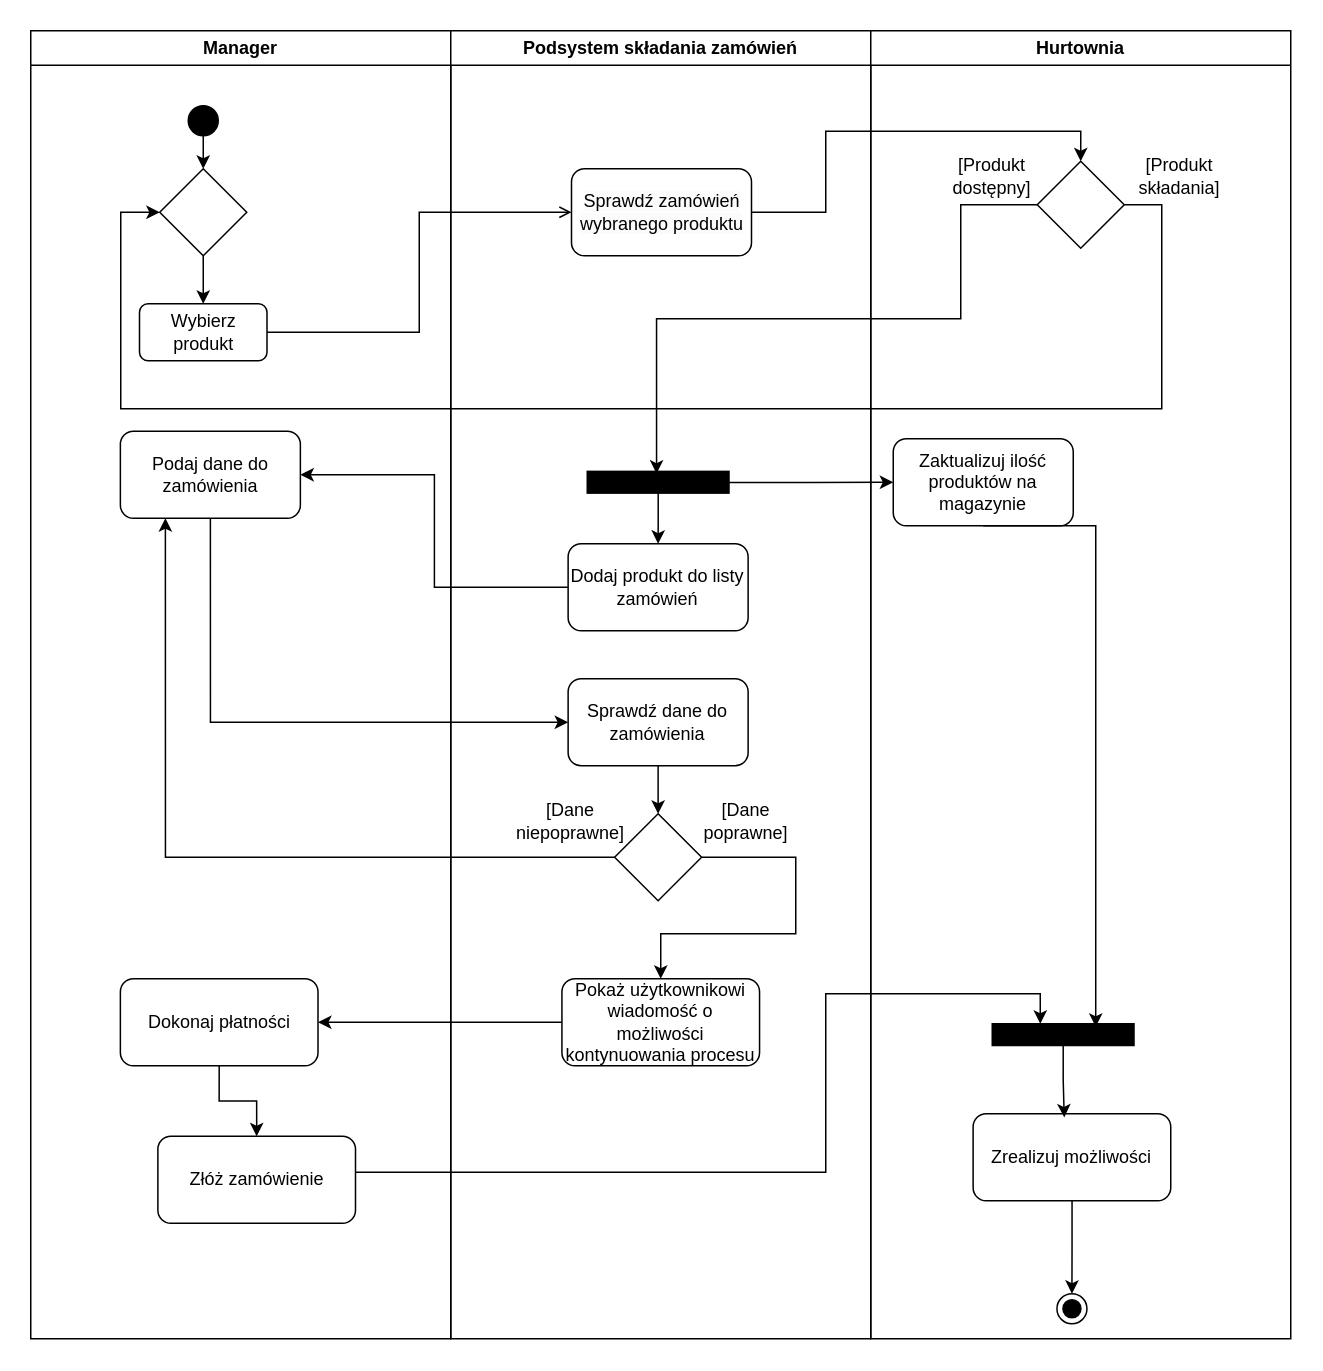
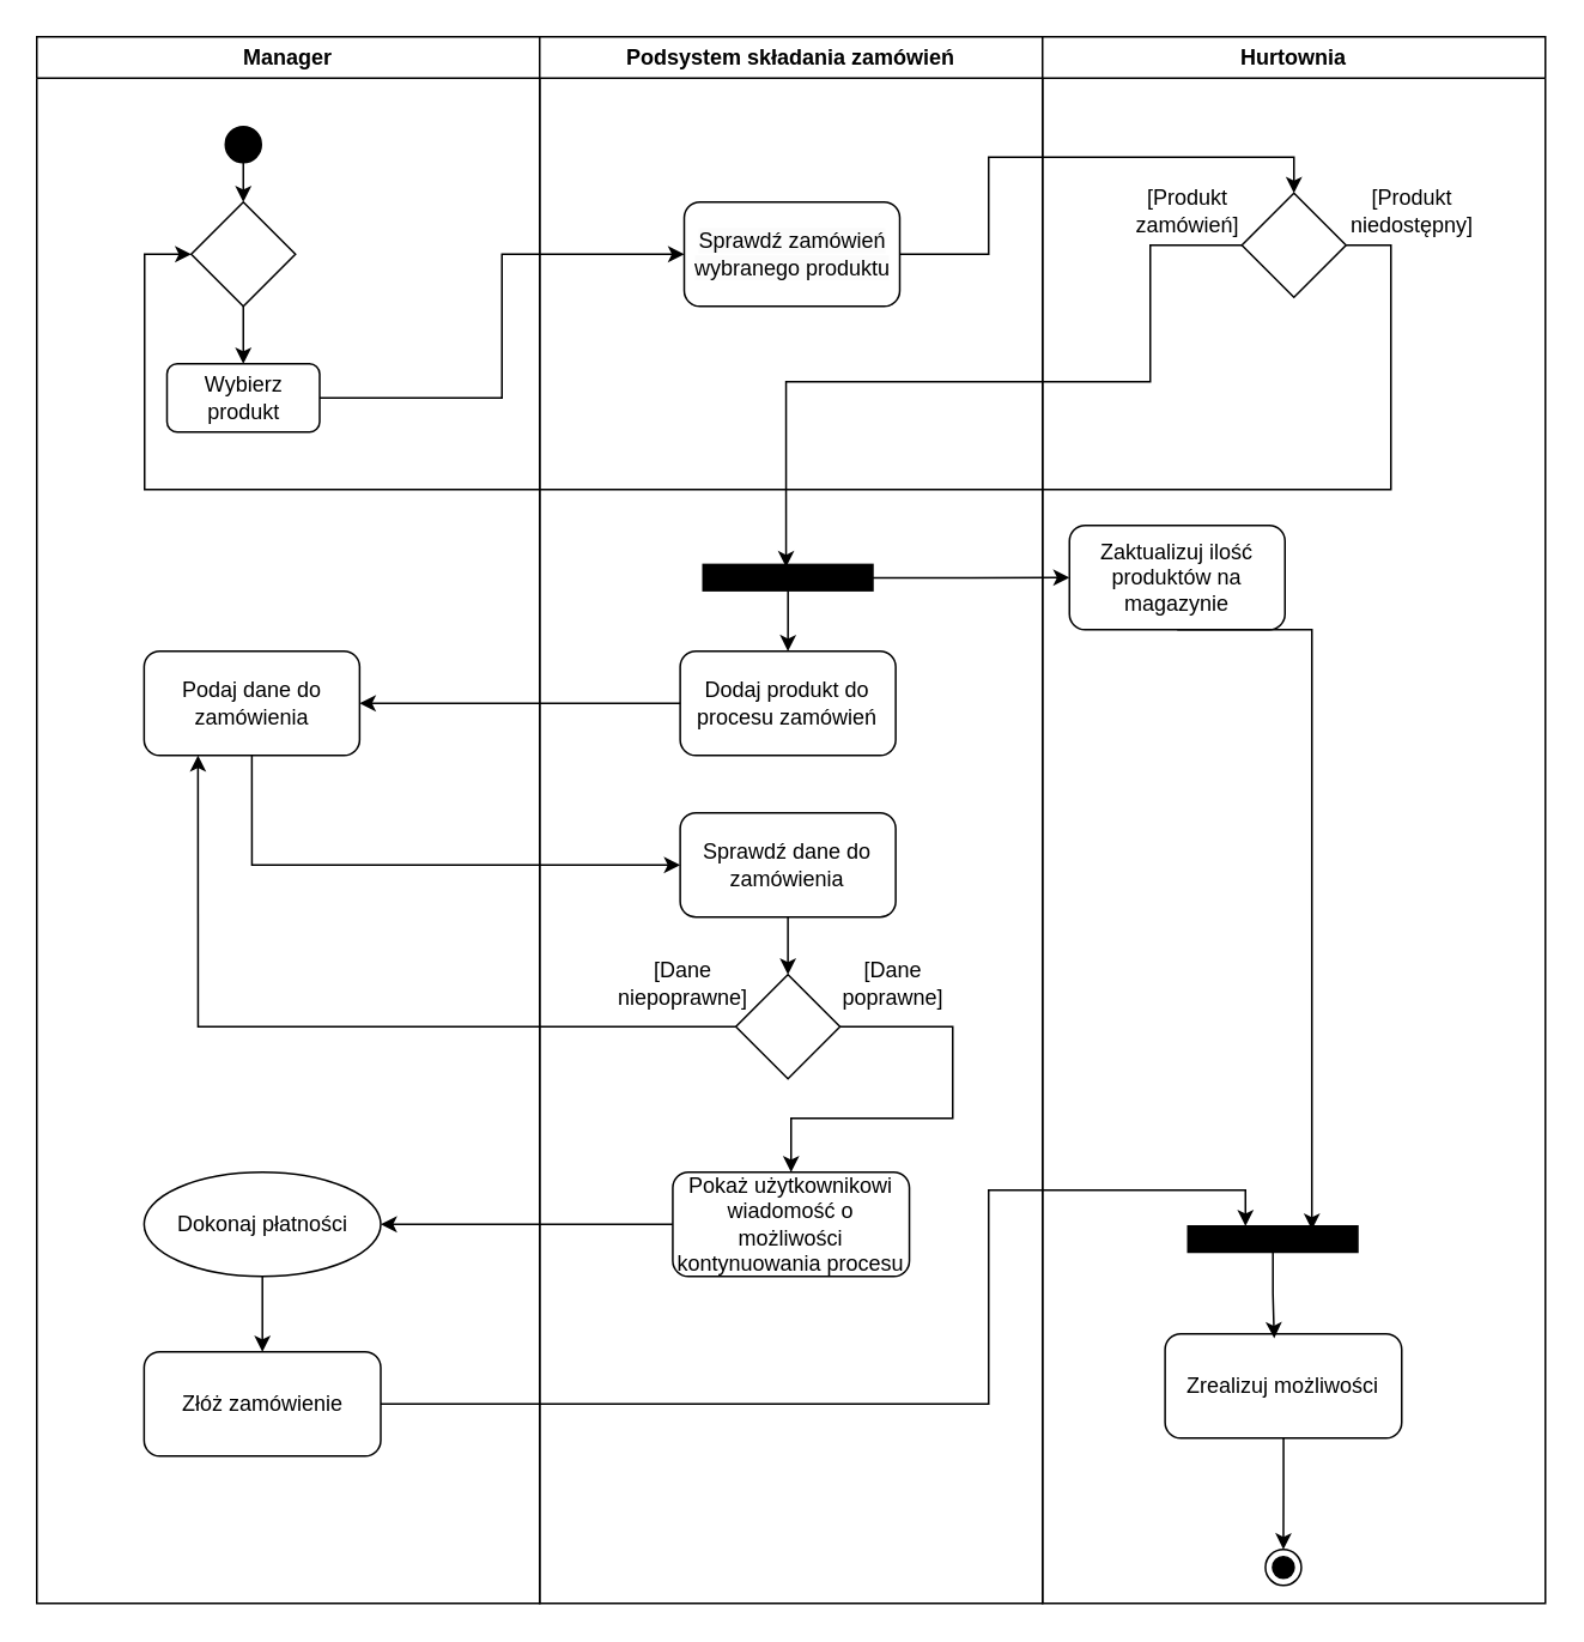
  <mxCell id="0" />
  <mxCell id="1" parent="0" />
  <mxCell id="2" value="Manager" style="swimlane;whiteSpace=wrap;startSize=23;" parent="1" vertex="1"><mxGeometry x="20" y="20" width="280" height="872" as="geometry" /></mxCell>
  <mxCell id="3" style="edgeStyle=orthogonalEdgeStyle;rounded=0;orthogonalLoop=1;jettySize=auto;html=1;exitX=0.5;exitY=1;exitDx=0;exitDy=0;entryX=0.5;entryY=0;entryDx=0;entryDy=0;" parent="2" target="5" edge="1"><mxGeometry relative="1" as="geometry"><mxPoint x="115" y="70.0" as="sourcePoint" /></mxGeometry></mxCell>
  <mxCell id="4" style="edgeStyle=orthogonalEdgeStyle;rounded=0;orthogonalLoop=1;jettySize=auto;html=1;exitX=0.5;exitY=1;exitDx=0;exitDy=0;entryX=0.5;entryY=0;entryDx=0;entryDy=0;" parent="2" source="5" target="6" edge="1"><mxGeometry relative="1" as="geometry"><mxPoint x="115.5" y="172" as="targetPoint" /></mxGeometry></mxCell>
  <mxCell id="5" value="" style="rhombus;whiteSpace=wrap;html=1;" parent="2" vertex="1"><mxGeometry x="86" y="92" width="58" height="58" as="geometry" /></mxCell>
  <mxCell id="6" value="Wybierz produkt" style="rounded=1;whiteSpace=wrap;html=1;" parent="2" vertex="1"><mxGeometry x="72.5" y="182" width="85" height="38" as="geometry" /></mxCell>
  <mxCell id="7" value="" style="ellipse;fillColor=strokeColor;html=1;" parent="2" vertex="1"><mxGeometry x="105" y="50" width="20" height="20" as="geometry" /></mxCell>
- <mxCell id="8" value="Podaj dane do zamówienia" style="rounded=1;whiteSpace=wrap;html=1;" parent="2" vertex="1"><mxGeometry x="59.75" y="267" width="120" height="58" as="geometry" /></mxCell>
- <mxCell id="9" value="Złóż zamówienie" style="rounded=1;whiteSpace=wrap;html=1;" parent="2" vertex="1"><mxGeometry x="84.75" y="737" width="131.75" height="58" as="geometry" /></mxCell>
+ <mxCell id="8" value="Podaj dane do zamówienia" style="rounded=1;whiteSpace=wrap;html=1;" parent="2" vertex="1"><mxGeometry x="59.75" y="342" width="120" height="58" as="geometry" /></mxCell>
+ <mxCell id="9" value="Złóż zamówienie" style="rounded=1;whiteSpace=wrap;html=1;" parent="2" vertex="1"><mxGeometry x="59.75" y="732" width="131.75" height="58" as="geometry" /></mxCell>
  <mxCell id="10" style="edgeStyle=orthogonalEdgeStyle;rounded=0;orthogonalLoop=1;jettySize=auto;html=1;exitX=0.5;exitY=1;exitDx=0;exitDy=0;entryX=0.5;entryY=0;entryDx=0;entryDy=0;" parent="2" source="11" target="9" edge="1"><mxGeometry relative="1" as="geometry" /></mxCell>
- <mxCell id="11" value="Dokonaj płatności" style="rounded=1;whiteSpace=wrap;html=1;" parent="2" vertex="1"><mxGeometry x="59.75" y="632" width="131.75" height="58" as="geometry" /></mxCell>
+ <mxCell id="11" value="Dokonaj płatności" style="ellipse;whiteSpace=wrap;html=1;" parent="2" vertex="1"><mxGeometry x="59.75" y="632" width="131.75" height="58" as="geometry" /></mxCell>
  <mxCell id="12" value="Podsystem składania zamówień" style="swimlane;whiteSpace=wrap;startSize=23;" parent="1" vertex="1"><mxGeometry x="300" y="20" width="280" height="872" as="geometry" /></mxCell>
  <mxCell id="13" value="&lt;br&gt;&lt;span style=&quot;color: rgb(0, 0, 0); font-family: Helvetica; font-size: 12px; font-style: normal; font-variant-ligatures: normal; font-variant-caps: normal; font-weight: 400; letter-spacing: normal; orphans: 2; text-align: center; text-indent: 0px; text-transform: none; widows: 2; word-spacing: 0px; -webkit-text-stroke-width: 0px; white-space: normal; background-color: rgb(251, 251, 251); text-decoration-thickness: initial; text-decoration-style: initial; text-decoration-color: initial; float: none; display: inline !important;&quot;&gt;Sprawdź zamówień wybranego produktu&lt;/span&gt;&lt;div&gt;&lt;br/&gt;&lt;/div&gt;" style="rounded=1;whiteSpace=wrap;html=1;" parent="12" vertex="1"><mxGeometry x="80.5" y="92" width="120" height="58" as="geometry" /></mxCell>
- <mxCell id="14" value="Dodaj produkt do listy zamówień" style="rounded=1;whiteSpace=wrap;html=1;" parent="12" vertex="1"><mxGeometry x="78.25" y="342" width="120" height="58" as="geometry" /></mxCell>
+ <mxCell id="14" value="Dodaj produkt do procesu zamówień" style="rounded=1;whiteSpace=wrap;html=1;" parent="12" vertex="1"><mxGeometry x="78.25" y="342" width="120" height="58" as="geometry" /></mxCell>
  <mxCell id="15" style="edgeStyle=orthogonalEdgeStyle;rounded=0;orthogonalLoop=1;jettySize=auto;html=1;entryX=0.5;entryY=0;entryDx=0;entryDy=0;" parent="12" source="16" target="14" edge="1"><mxGeometry relative="1" as="geometry" /></mxCell>
  <mxCell id="16" value="" style="html=1;points=[];perimeter=orthogonalPerimeter;fillColor=strokeColor;direction=south;" parent="12" vertex="1"><mxGeometry x="91" y="293.75" width="94.5" height="14.5" as="geometry" /></mxCell>
  <mxCell id="17" style="edgeStyle=orthogonalEdgeStyle;rounded=0;orthogonalLoop=1;jettySize=auto;html=1;exitX=0.5;exitY=1;exitDx=0;exitDy=0;entryX=0.5;entryY=0;entryDx=0;entryDy=0;" parent="12" source="18" target="20" edge="1"><mxGeometry relative="1" as="geometry" /></mxCell>
  <mxCell id="18" value="Sprawdź dane do zamówienia" style="rounded=1;whiteSpace=wrap;html=1;" parent="12" vertex="1"><mxGeometry x="78.25" y="432" width="120" height="58" as="geometry" /></mxCell>
  <mxCell id="19" style="edgeStyle=orthogonalEdgeStyle;rounded=0;orthogonalLoop=1;jettySize=auto;html=1;exitX=1;exitY=0.5;exitDx=0;exitDy=0;entryX=0.5;entryY=0;entryDx=0;entryDy=0;" parent="12" source="20" target="23" edge="1"><mxGeometry relative="1" as="geometry"><Array as="points"><mxPoint x="230" y="551" /><mxPoint x="230" y="602" /><mxPoint x="140" y="602" /></Array></mxGeometry></mxCell>
  <mxCell id="20" value="" style="rhombus;whiteSpace=wrap;html=1;" parent="12" vertex="1"><mxGeometry x="109.25" y="522" width="58" height="58" as="geometry" /></mxCell>
  <mxCell id="21" value="[Dane niepoprawne&lt;span style=&quot;color: rgba(0, 0, 0, 0); font-family: monospace; font-size: 0px; text-align: start; text-wrap: nowrap;&quot;&gt;%3CmxGraphModel%3E%3Croot%3E%3CmxCell%20id%3D%220%22%2F%3E%3CmxCell%20id%3D%221%22%20parent%3D%220%22%2F%3E%3CmxCell%20id%3D%222%22%20value%3D%22%5BProdukt%20niedost%C4%99pny%5D%22%20style%3D%22text%3Bhtml%3D1%3Balign%3Dcenter%3BverticalAlign%3Dmiddle%3BwhiteSpace%3Dwrap%3Brounded%3D0%3B%22%20vertex%3D%221%22%20parent%3D%221%22%3E%3CmxGeometry%20x%3D%22895.5%22%20y%3D%22210%22%20width%3D%2260%22%20height%3D%2230%22%20as%3D%22geometry%22%2F%3E%3C%2FmxCell%3E%3C%2Froot%3E%3C%2FmxGraphModel%3E&lt;/span&gt;]" style="text;html=1;align=center;verticalAlign=middle;whiteSpace=wrap;rounded=0;" parent="12" vertex="1"><mxGeometry x="50" y="512" width="60" height="30" as="geometry" /></mxCell>
  <mxCell id="22" value="[Dane poprawne&lt;span style=&quot;color: rgba(0, 0, 0, 0); font-family: monospace; font-size: 0px; text-align: start; text-wrap: nowrap;&quot;&gt;%3CmxGraphModel%3E%3Croot%3E%3CmxCell%20id%3D%220%22%2F%3E%3CmxCell%20id%3D%221%22%20parent%3D%220%22%2F%3E%3CmxCell%20id%3D%222%22%20value%3D%22%5BProdukt%20niedost%C4%99pny%5D%22%20style%3D%22text%3Bhtml%3D1%3Balign%3Dcenter%3BverticalAlign%3Dmiddle%3BwhiteSpace%3Dwrap%3Brounded%3D0%3B%22%20vertex%3D%221%22%20parent%3D%221%22%3E%3CmxGeometry%20x%3D%22895.5%22%20y%3D%22210%22%20width%3D%2260%22%20height%3D%2230%22%20as%3D%22geometry%22%2F%3E%3C%2FmxCell%3E%3C%2Froot%3E%3C%2FmxGraphModel%3E&lt;/span&gt;]" style="text;html=1;align=center;verticalAlign=middle;whiteSpace=wrap;rounded=0;" parent="12" vertex="1"><mxGeometry x="167.25" y="512" width="60" height="30" as="geometry" /></mxCell>
  <mxCell id="23" value="Pokaż użytkownikowi wiadomość o możliwości kontynuowania procesu" style="rounded=1;whiteSpace=wrap;html=1;" parent="12" vertex="1"><mxGeometry x="74.12" y="632" width="131.75" height="58" as="geometry" /></mxCell>
  <mxCell id="24" value="Hurtownia" style="swimlane;whiteSpace=wrap" parent="1" vertex="1"><mxGeometry x="580" y="20" width="280" height="872" as="geometry" /></mxCell>
  <mxCell id="25" value="" style="rhombus;whiteSpace=wrap;html=1;" parent="24" vertex="1"><mxGeometry x="111" y="87" width="58" height="58" as="geometry" /></mxCell>
- <mxCell id="26" value="[Produkt składania]" style="text;html=1;align=center;verticalAlign=middle;whiteSpace=wrap;rounded=0;" parent="24" vertex="1"><mxGeometry x="175.5" y="82" width="60" height="30" as="geometry" /></mxCell>
- <mxCell id="27" value="[Produkt dostępny]" style="text;html=1;align=center;verticalAlign=middle;whiteSpace=wrap;rounded=0;" parent="24" vertex="1"><mxGeometry x="51" y="82" width="60" height="30" as="geometry" /></mxCell>
+ <mxCell id="26" value="[Produkt niedostępny]" style="text;html=1;align=center;verticalAlign=middle;whiteSpace=wrap;rounded=0;" parent="24" vertex="1"><mxGeometry x="175.5" y="82" width="60" height="30" as="geometry" /></mxCell>
+ <mxCell id="27" value="[Produkt zamówień]" style="text;html=1;align=center;verticalAlign=middle;whiteSpace=wrap;rounded=0;" parent="24" vertex="1"><mxGeometry x="51" y="82" width="60" height="30" as="geometry" /></mxCell>
  <mxCell id="28" value="Zaktualizuj ilość produktów na magazynie" style="rounded=1;whiteSpace=wrap;html=1;" parent="24" vertex="1"><mxGeometry x="15" y="272" width="120" height="58" as="geometry" /></mxCell>
  <mxCell id="29" value="" style="html=1;points=[];perimeter=orthogonalPerimeter;fillColor=strokeColor;direction=south;" parent="24" vertex="1"><mxGeometry x="81" y="662" width="94.5" height="14.5" as="geometry" /></mxCell>
  <mxCell id="30" style="edgeStyle=orthogonalEdgeStyle;rounded=0;orthogonalLoop=1;jettySize=auto;html=1;" parent="24" source="31" edge="1"><mxGeometry relative="1" as="geometry"><mxPoint x="134.13" y="842" as="targetPoint" /></mxGeometry></mxCell>
  <mxCell id="31" value="Zrealizuj możliwości" style="rounded=1;whiteSpace=wrap;html=1;" parent="24" vertex="1"><mxGeometry x="68.25" y="722" width="131.75" height="58" as="geometry" /></mxCell>
  <mxCell id="32" style="edgeStyle=orthogonalEdgeStyle;rounded=0;orthogonalLoop=1;jettySize=auto;html=1;exitX=0.5;exitY=1;exitDx=0;exitDy=0;entryX=0.138;entryY=0.27;entryDx=0;entryDy=0;entryPerimeter=0;" parent="24" source="28" target="29" edge="1"><mxGeometry relative="1" as="geometry"><Array as="points"><mxPoint x="150" y="330" /></Array></mxGeometry></mxCell>
  <mxCell id="33" style="edgeStyle=orthogonalEdgeStyle;rounded=0;orthogonalLoop=1;jettySize=auto;html=1;entryX=0.461;entryY=0.042;entryDx=0;entryDy=0;entryPerimeter=0;" parent="24" source="29" target="31" edge="1"><mxGeometry relative="1" as="geometry" /></mxCell>
  <mxCell id="34" value="" style="ellipse;html=1;shape=endState;fillColor=strokeColor;" parent="24" vertex="1"><mxGeometry x="124.13" y="842" width="20" height="20" as="geometry" /></mxCell>
- <mxCell id="35" style="edgeStyle=orthogonalEdgeStyle;rounded=0;orthogonalLoop=1;jettySize=auto;html=1;exitX=1;exitY=0.5;exitDx=0;exitDy=0;entryX=0;entryY=0.5;entryDx=0;entryDy=0;endArrow=open;" parent="1" source="6" target="13" edge="1"><mxGeometry relative="1" as="geometry"><mxPoint x="187.5" y="226" as="sourcePoint" /><mxPoint x="376.5" y="136" as="targetPoint" /></mxGeometry></mxCell>
+ <mxCell id="35" style="edgeStyle=orthogonalEdgeStyle;rounded=0;orthogonalLoop=1;jettySize=auto;html=1;exitX=1;exitY=0.5;exitDx=0;exitDy=0;entryX=0;entryY=0.5;entryDx=0;entryDy=0;" parent="1" source="6" target="13" edge="1"><mxGeometry relative="1" as="geometry"><mxPoint x="187.5" y="226" as="sourcePoint" /><mxPoint x="376.5" y="136" as="targetPoint" /></mxGeometry></mxCell>
  <mxCell id="36" style="edgeStyle=orthogonalEdgeStyle;rounded=0;orthogonalLoop=1;jettySize=auto;html=1;exitX=1;exitY=0.5;exitDx=0;exitDy=0;entryX=0.5;entryY=0;entryDx=0;entryDy=0;" parent="1" source="13" target="25" edge="1"><mxGeometry relative="1" as="geometry"><mxPoint x="512.5" y="136" as="sourcePoint" /><Array as="points"><mxPoint x="550" y="141" /><mxPoint x="550" y="87" /><mxPoint x="720" y="87" /></Array></mxGeometry></mxCell>
  <mxCell id="37" style="edgeStyle=orthogonalEdgeStyle;rounded=0;orthogonalLoop=1;jettySize=auto;html=1;exitX=1;exitY=0.5;exitDx=0;exitDy=0;entryX=0;entryY=0.5;entryDx=0;entryDy=0;" parent="1" source="25" target="5" edge="1"><mxGeometry relative="1" as="geometry"><Array as="points"><mxPoint x="774" y="136" /><mxPoint x="774" y="272" /><mxPoint x="80" y="272" /><mxPoint x="80" y="141" /></Array></mxGeometry></mxCell>
  <mxCell id="38" style="edgeStyle=orthogonalEdgeStyle;rounded=0;orthogonalLoop=1;jettySize=auto;html=1;exitX=0;exitY=0.5;exitDx=0;exitDy=0;entryX=0.103;entryY=0.511;entryDx=0;entryDy=0;entryPerimeter=0;" parent="1" source="25" target="16" edge="1"><mxGeometry relative="1" as="geometry"><Array as="points"><mxPoint x="640" y="136" /><mxPoint x="640" y="212" /><mxPoint x="437" y="212" /></Array></mxGeometry></mxCell>
  <mxCell id="39" style="edgeStyle=orthogonalEdgeStyle;rounded=0;orthogonalLoop=1;jettySize=auto;html=1;entryX=0;entryY=0.5;entryDx=0;entryDy=0;" parent="1" source="16" target="28" edge="1"><mxGeometry relative="1" as="geometry" /></mxCell>
  <mxCell id="40" style="edgeStyle=orthogonalEdgeStyle;rounded=0;orthogonalLoop=1;jettySize=auto;html=1;exitX=0;exitY=0.5;exitDx=0;exitDy=0;entryX=1;entryY=0.5;entryDx=0;entryDy=0;" parent="1" source="14" target="8" edge="1"><mxGeometry relative="1" as="geometry" /></mxCell>
  <mxCell id="41" style="edgeStyle=orthogonalEdgeStyle;rounded=0;orthogonalLoop=1;jettySize=auto;html=1;exitX=0.5;exitY=1;exitDx=0;exitDy=0;entryX=0;entryY=0.5;entryDx=0;entryDy=0;" parent="1" source="8" target="18" edge="1"><mxGeometry relative="1" as="geometry" /></mxCell>
  <mxCell id="42" style="edgeStyle=orthogonalEdgeStyle;rounded=0;orthogonalLoop=1;jettySize=auto;html=1;exitX=0;exitY=0.5;exitDx=0;exitDy=0;entryX=0.25;entryY=1;entryDx=0;entryDy=0;" parent="1" source="20" target="8" edge="1"><mxGeometry relative="1" as="geometry" /></mxCell>
  <mxCell id="43" style="edgeStyle=orthogonalEdgeStyle;rounded=0;orthogonalLoop=1;jettySize=auto;html=1;exitX=0;exitY=0.5;exitDx=0;exitDy=0;entryX=1;entryY=0.5;entryDx=0;entryDy=0;" parent="1" source="23" target="11" edge="1"><mxGeometry relative="1" as="geometry" /></mxCell>
  <mxCell id="44" style="edgeStyle=orthogonalEdgeStyle;rounded=0;orthogonalLoop=1;jettySize=auto;html=1;entryX=0;entryY=0.661;entryDx=0;entryDy=0;entryPerimeter=0;" parent="1" source="9" target="29" edge="1"><mxGeometry relative="1" as="geometry"><Array as="points"><mxPoint x="550" y="781" /><mxPoint x="550" y="662" /><mxPoint x="693" y="662" /></Array></mxGeometry></mxCell>
